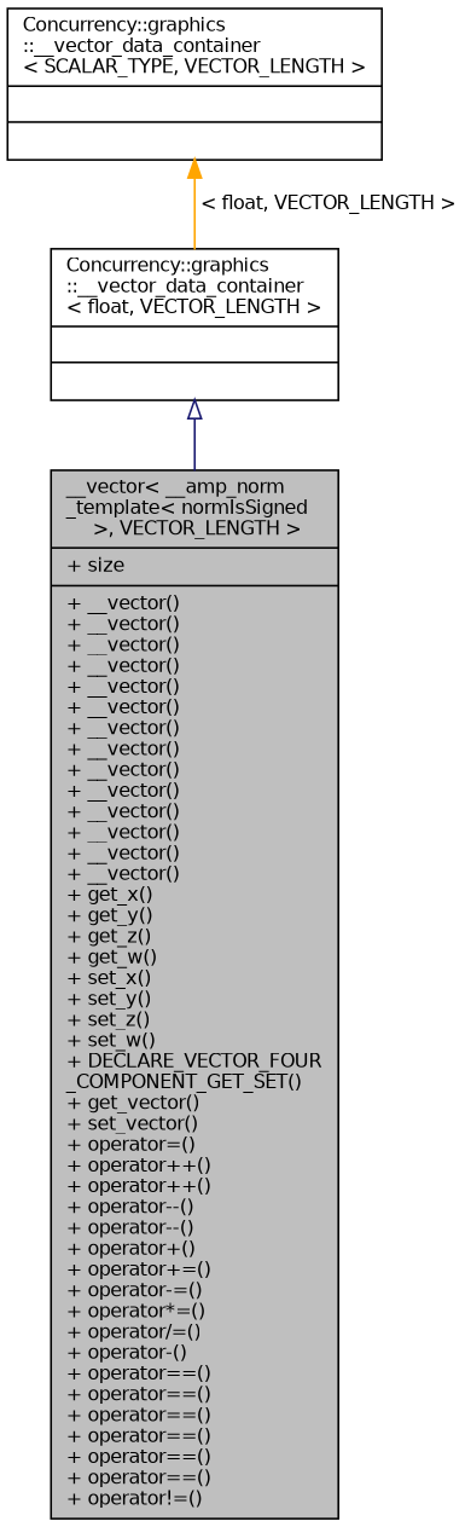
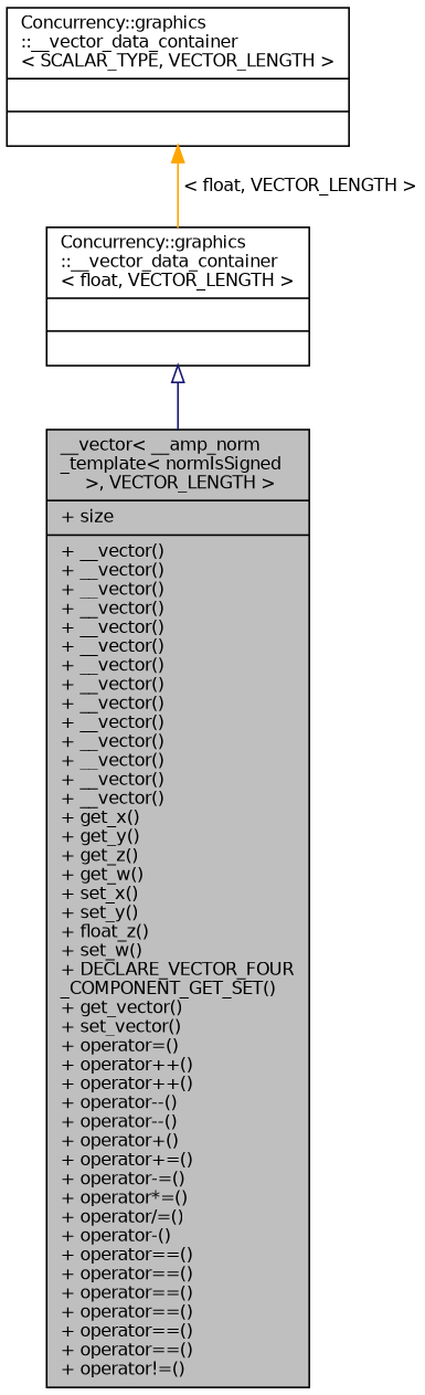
  digraph {
    node [color=black fillcolor=white fontname=Helvetica fontsize=10 shape=record style=filled]
    edge [dir=back fontname=Helvetica fontsize=10 labelfontname=Helvetica labelfontsize=10 style=solid]
-   n1 [fillcolor=grey75 fontcolor=black height=0.2 label="{__vector\< __amp_norm\l_template\< normIsSigned\l \>, VECTOR_LENGTH \>\n|+ size\l|+ __vector()\l+ __vector()\l+ __vector()\l+ __vector()\l+ __vector()\l+ __vector()\l+ __vector()\l+ __vector()\l+ __vector()\l+ __vector()\l+ __vector()\l+ __vector()\l+ __vector()\l+ __vector()\l+ get_x()\l+ get_y()\l+ get_z()\l+ get_w()\l+ set_x()\l+ set_y()\l+ set_z()\l+ set_w()\l+ DECLARE_VECTOR_FOUR\l_COMPONENT_GET_SET()\l+ get_vector()\l+ set_vector()\l+ operator=()\l+ operator++()\l+ operator++()\l+ operator--()\l+ operator--()\l+ operator+()\l+ operator+=()\l+ operator-=()\l+ operator*=()\l+ operator/=()\l+ operator-()\l+ operator==()\l+ operator==()\l+ operator==()\l+ operator==()\l+ operator==()\l+ operator==()\l+ operator!=()\l}" width=0.4]
+   n1 [fillcolor=grey75 fontcolor=black height=0.2 label="{__vector\< __amp_norm\l_template\< normIsSigned\l \>, VECTOR_LENGTH \>\n|+ size\l|+ __vector()\l+ __vector()\l+ __vector()\l+ __vector()\l+ __vector()\l+ __vector()\l+ __vector()\l+ __vector()\l+ __vector()\l+ __vector()\l+ __vector()\l+ __vector()\l+ __vector()\l+ __vector()\l+ get_x()\l+ get_y()\l+ get_z()\l+ get_w()\l+ set_x()\l+ set_y()\l+ float_z()\l+ set_w()\l+ DECLARE_VECTOR_FOUR\l_COMPONENT_GET_SET()\l+ get_vector()\l+ set_vector()\l+ operator=()\l+ operator++()\l+ operator++()\l+ operator--()\l+ operator--()\l+ operator+()\l+ operator+=()\l+ operator-=()\l+ operator*=()\l+ operator/=()\l+ operator-()\l+ operator==()\l+ operator==()\l+ operator==()\l+ operator==()\l+ operator==()\l+ operator==()\l+ operator!=()\l}" width=0.4]
    n2 [height=0.2 label="{Concurrency::graphics\l::__vector_data_container\l\< float, VECTOR_LENGTH \>\n||}" width=0.4]
    n3 [height=0.2 label="{Concurrency::graphics\l::__vector_data_container\l\< SCALAR_TYPE, VECTOR_LENGTH \>\n||}" width=0.4]
    n2 -> n1 [arrowtail=onormal color=midnightblue]
    n3 -> n2 [color=orange label=" \< float, VECTOR_LENGTH \>"]
  }
